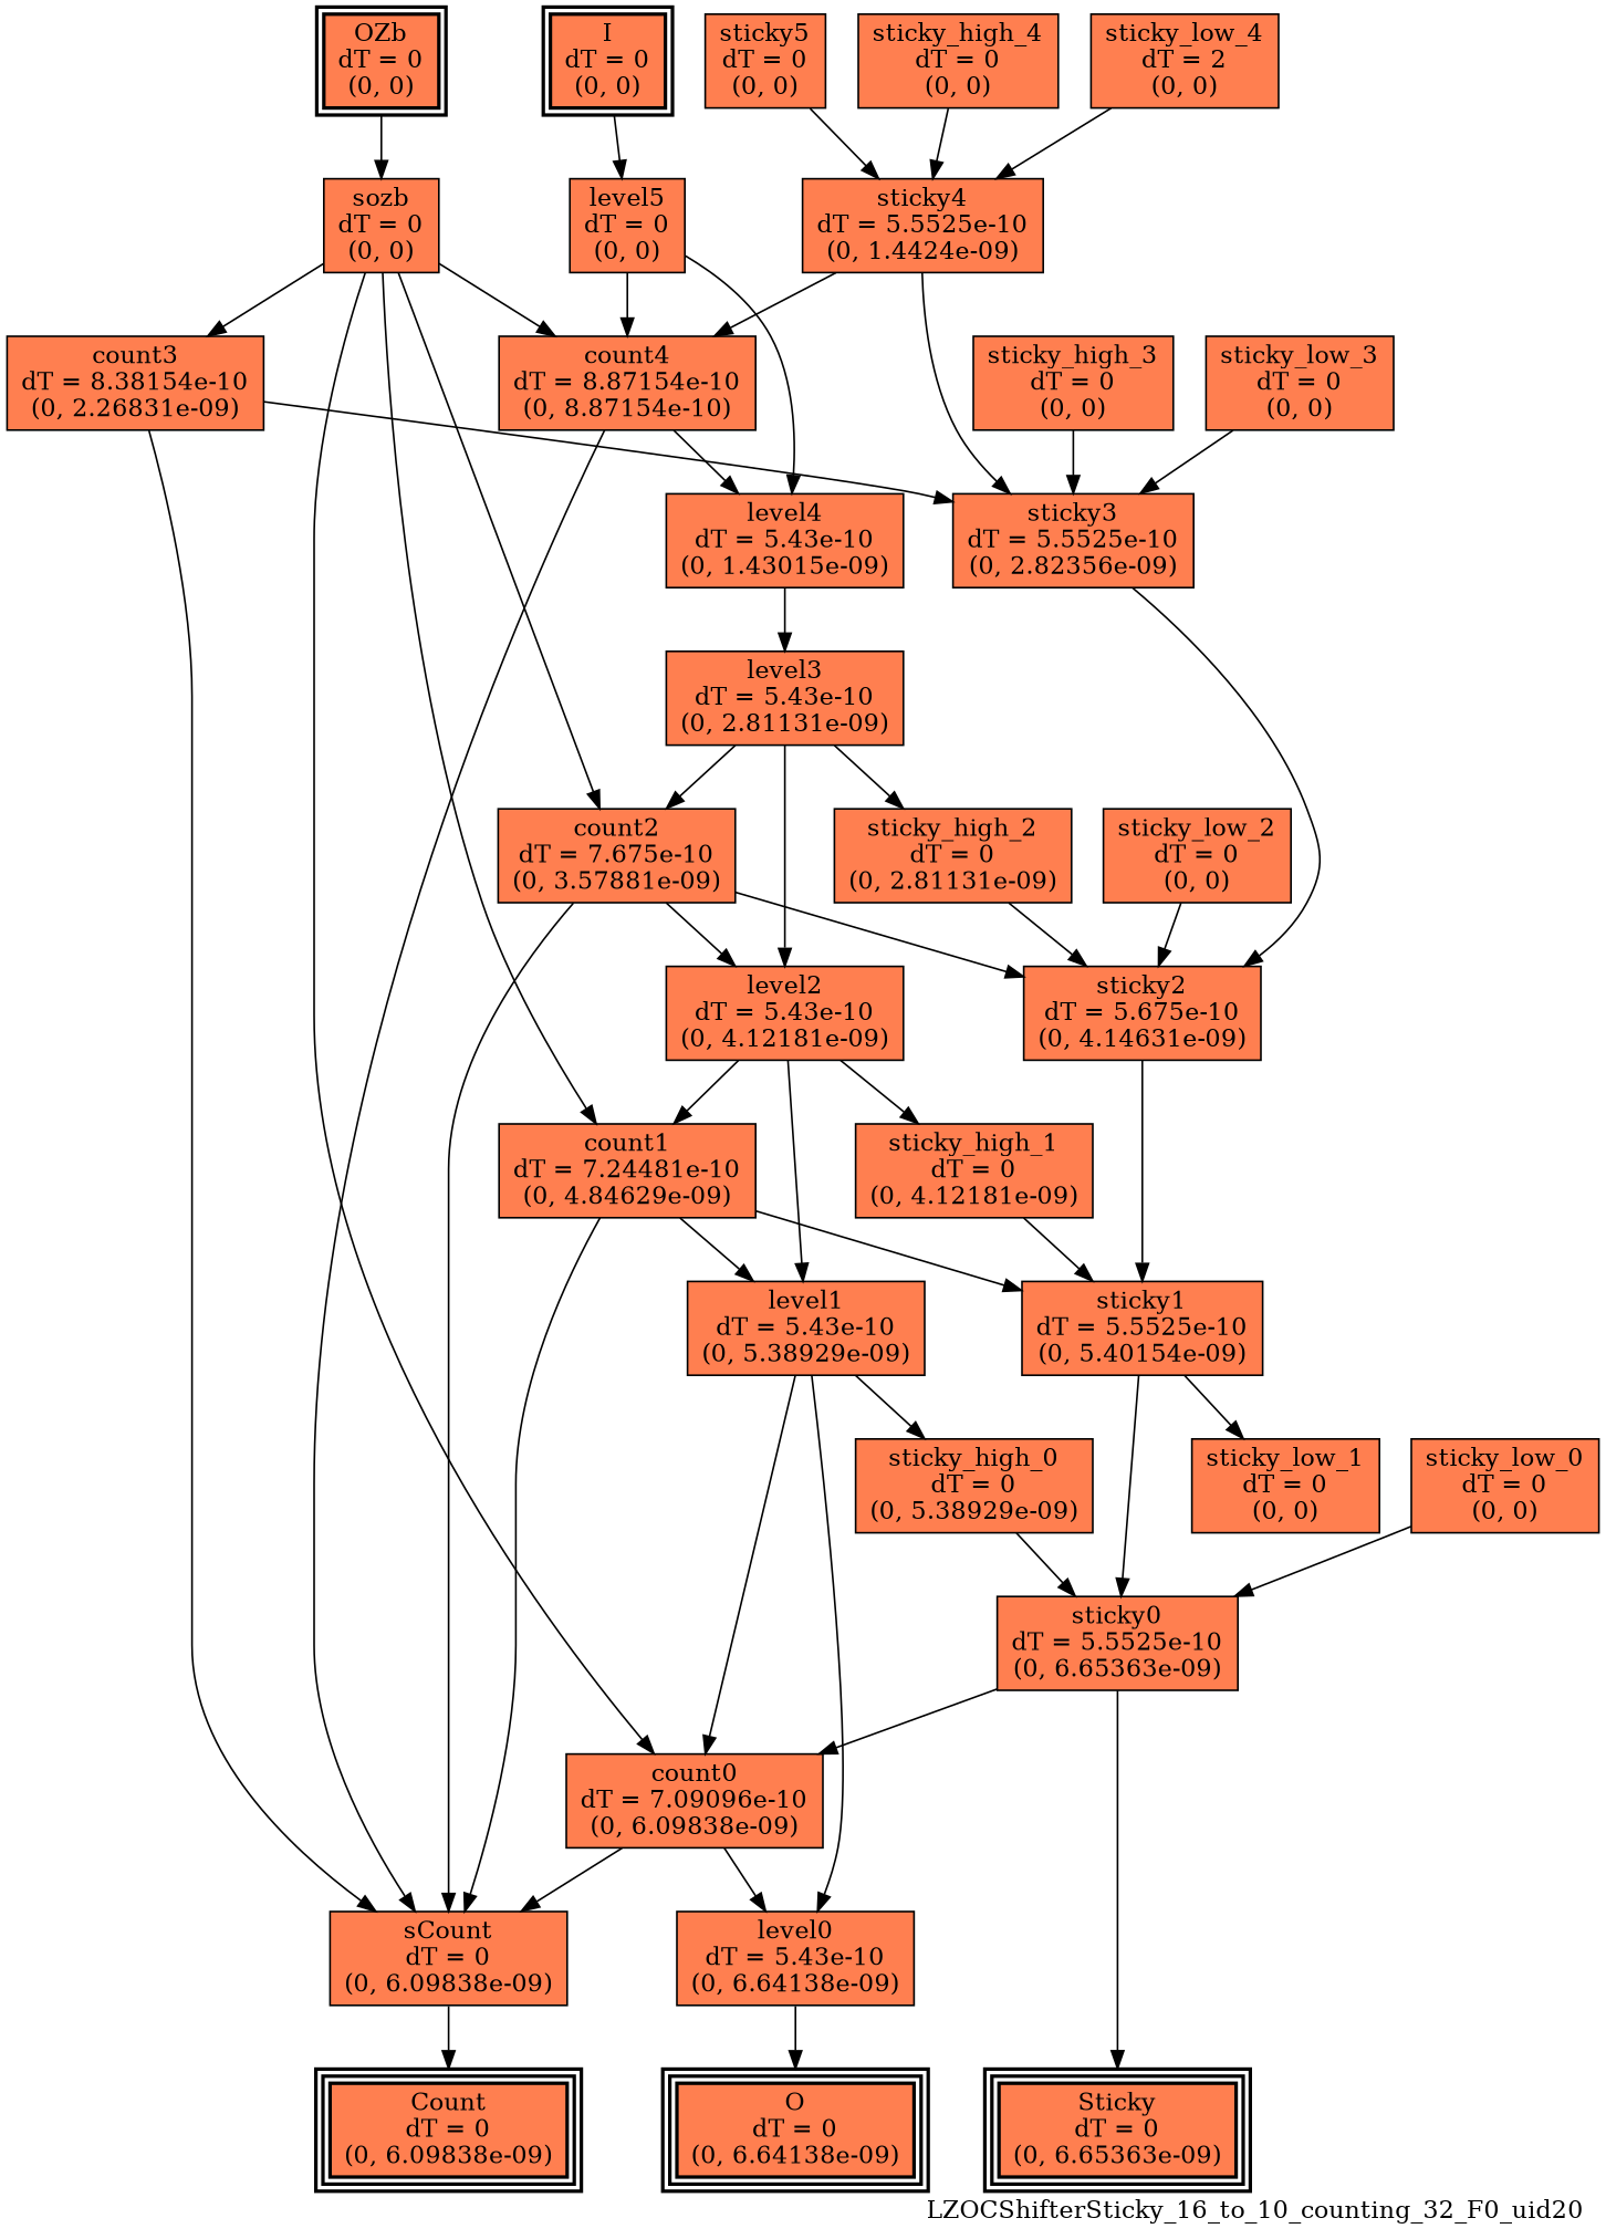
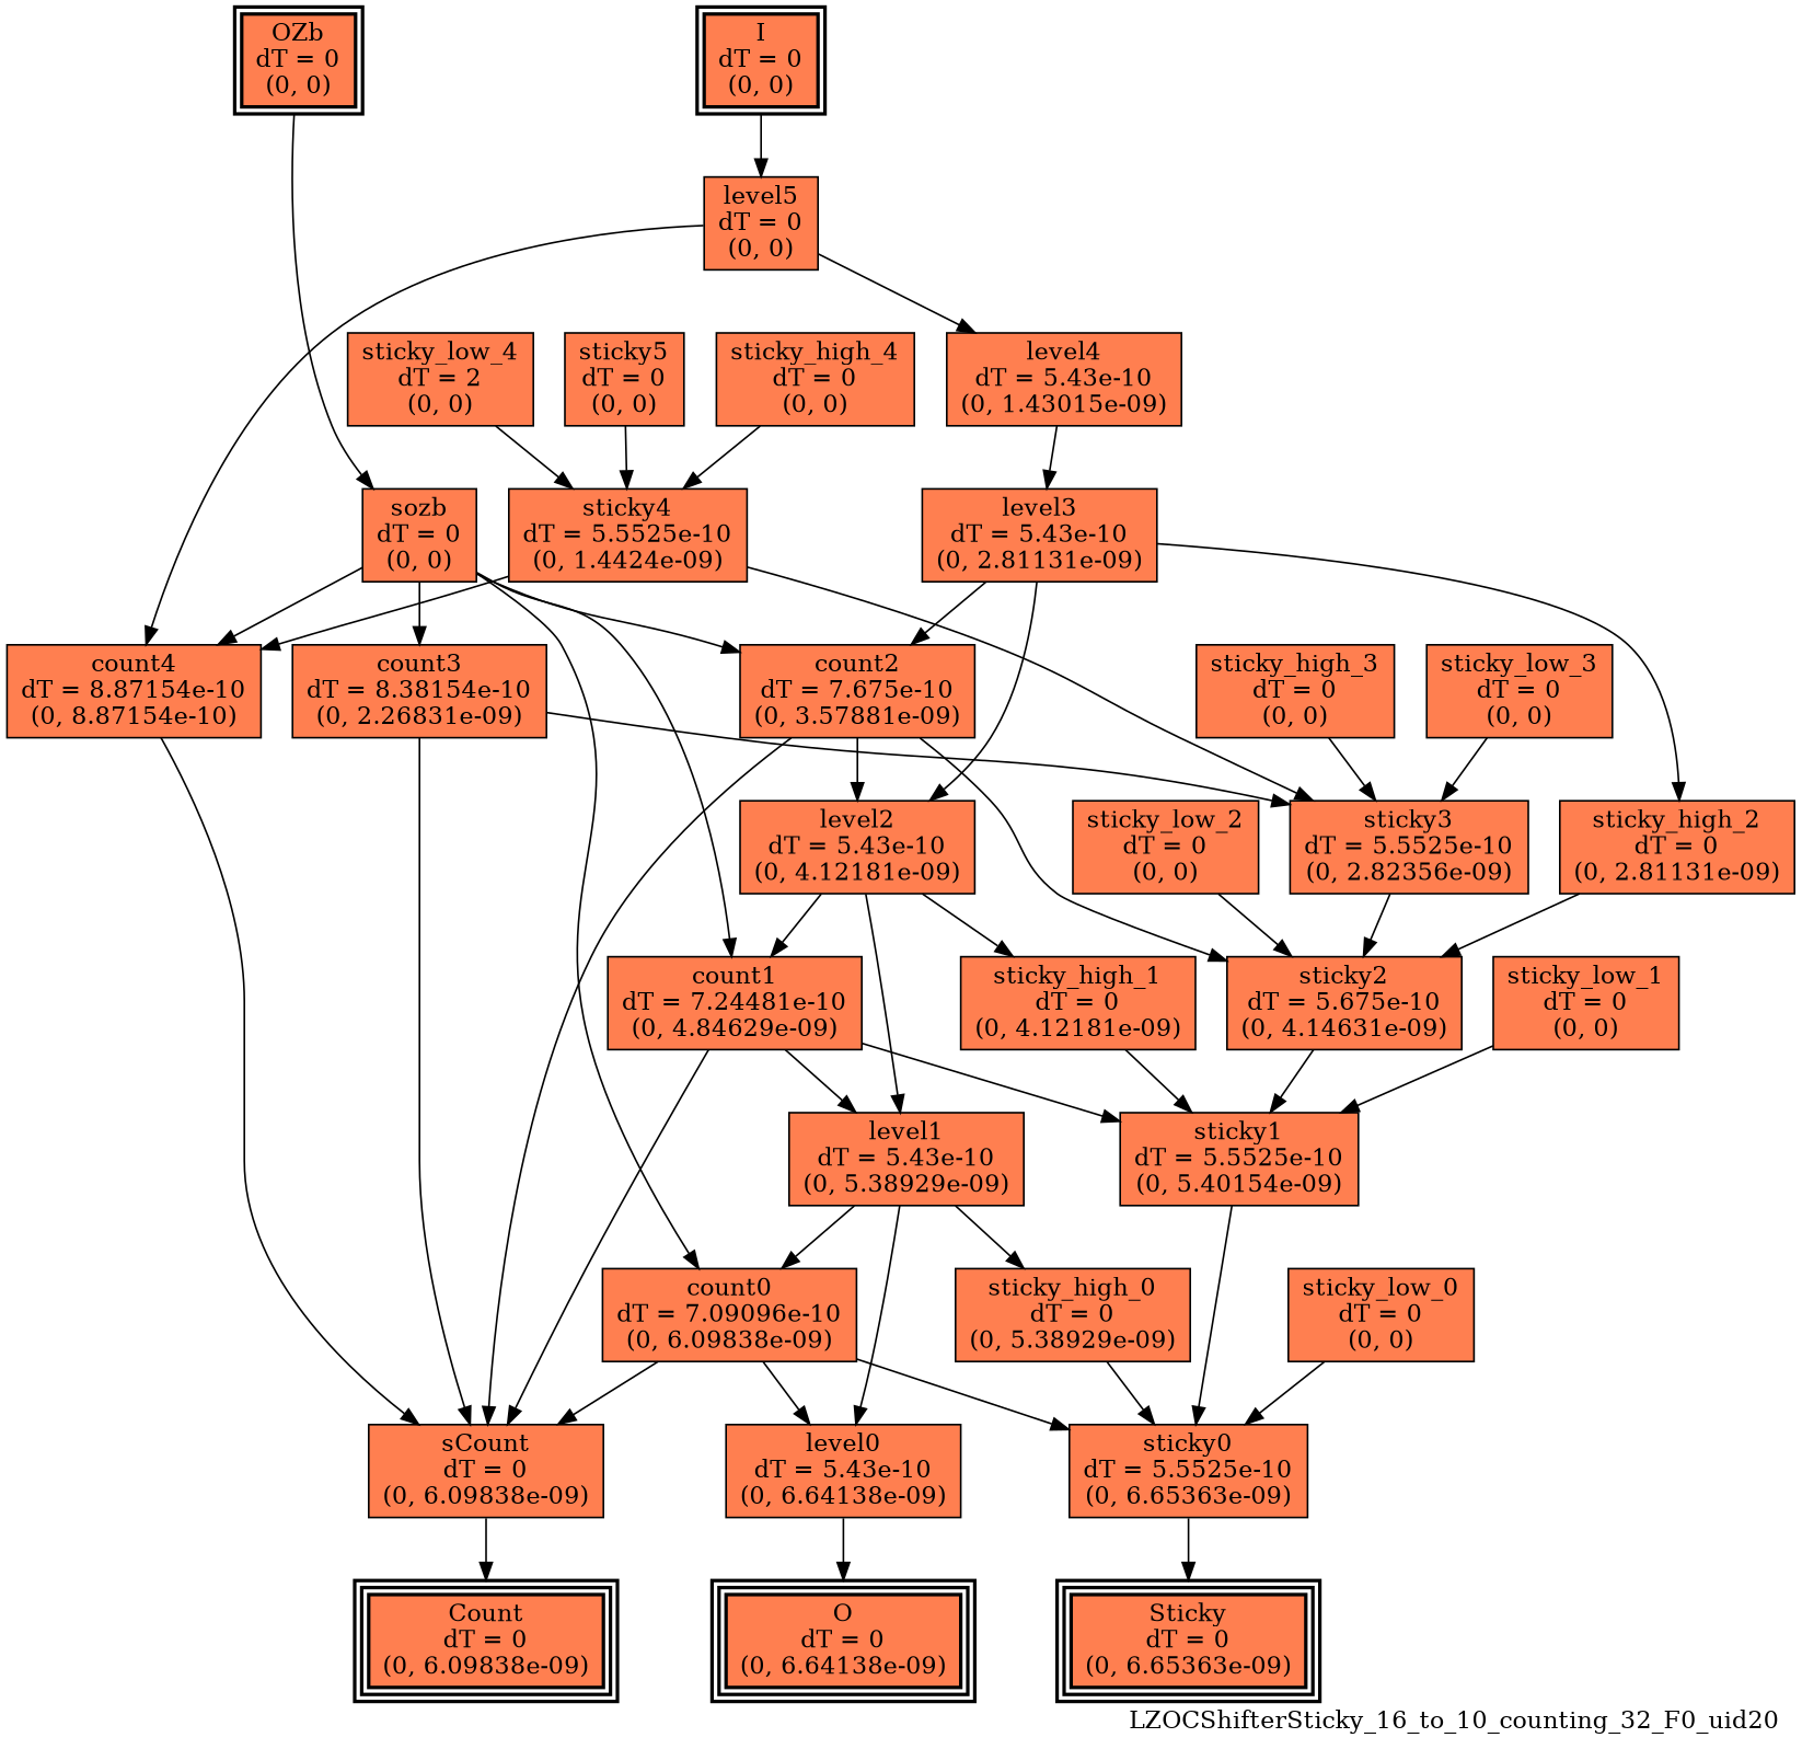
  digraph {
    label=LZOCShifterSticky_16_to_10_counting_32_F0_uid20
    labeljust=right
    labelloc=bottom
    nodesep=0.25
    ranksep=0.5
    node [color=black fillcolor=coral peripheries=1 shape=box style=filled]
    edge [arrowhead=normal arrowsize=1.0 arrowtail=normal color=black dir=forward]
    n1 [label="I\ndT = 0\n(0, 0)" peripheries=2 style="bold, filled"]
    n2 [label="OZb\ndT = 0\n(0, 0)" peripheries=2 style="bold, filled"]
    n3 [label="Count\ndT = 0\n(0, 6.09838e-09)" peripheries=3 style="bold, filled"]
    n4 [label="O\ndT = 0\n(0, 6.64138e-09)" peripheries=3 style="bold, filled"]
    n5 [label="Sticky\ndT = 0\n(0, 6.65363e-09)" peripheries=3 style="bold, filled"]
    n6 [label="level5\ndT = 0\n(0, 0)"]
    n7 [label="sozb\ndT = 0\n(0, 0)"]
    n8 [label="count4\ndT = 8.87154e-10\n(0, 8.87154e-10)"]
    n9 [label="level4\ndT = 5.43e-10\n(0, 1.43015e-09)"]
    n10 [label="count3\ndT = 8.38154e-10\n(0, 2.26831e-09)"]
    n11 [label="count2\ndT = 7.675e-10\n(0, 3.57881e-09)"]
    n12 [label="count1\ndT = 7.24481e-10\n(0, 4.84629e-09)"]
    n13 [label="count0\ndT = 7.09096e-10\n(0, 6.09838e-09)"]
    n14 [label="sCount\ndT = 0\n(0, 6.09838e-09)"]
    n15 [label="level3\ndT = 5.43e-10\n(0, 2.81131e-09)"]
    n16 [label="sticky3\ndT = 5.5525e-10\n(0, 2.82356e-09)"]
    n17 [label="level2\ndT = 5.43e-10\n(0, 4.12181e-09)"]
    n18 [label="sticky2\ndT = 5.675e-10\n(0, 4.14631e-09)"]
    n19 [label="level1\ndT = 5.43e-10\n(0, 5.38929e-09)"]
    n20 [label="sticky1\ndT = 5.5525e-10\n(0, 5.40154e-09)"]
    n21 [label="level0\ndT = 5.43e-10\n(0, 6.64138e-09)"]
    n22 [label="sticky0\ndT = 5.5525e-10\n(0, 6.65363e-09)"]
    n23 [label="sticky5\ndT = 0\n(0, 0)"]
    n24 [label="sticky4\ndT = 5.5525e-10\n(0, 1.4424e-09)"]
    n25 [label="sticky_high_2\ndT = 0\n(0, 2.81131e-09)"]
    n26 [label="sticky_high_4\ndT = 0\n(0, 0)"]
    n27 [label="sticky_low_4\ndT = 2\n(0, 0)"]
    n28 [label="sticky_high_1\ndT = 0\n(0, 4.12181e-09)"]
    n29 [label="sticky_high_3\ndT = 0\n(0, 0)"]
    n30 [label="sticky_low_3\ndT = 0\n(0, 0)"]
    n31 [label="sticky_high_0\ndT = 0\n(0, 5.38929e-09)"]
    n32 [label="sticky_low_2\ndT = 0\n(0, 0)"]
    n33 [label="sticky_low_1\ndT = 0\n(0, 0)"]
    n34 [label="sticky_low_0\ndT = 0\n(0, 0)"]
    subgraph sub_1 {
      rank=same
      n1
      n2
    }
    subgraph sub_2 {
      rank=same
      n3
      n4
      n5
    }
    n1 -> n6
    n2 -> n7
    n6 -> n8
    n6 -> n9
    n7 -> n8
    n7 -> n10
    n7 -> n11
    n7 -> n12
    n7 -> n13
-   n8 -> n9
    n8 -> n14
    n9 -> n15
    n10 -> n14
    n10 -> n16
    n11 -> n14
    n11 -> n17
    n11 -> n18
    n12 -> n14
    n12 -> n19
    n12 -> n20
    n13 -> n14
    n13 -> n21
-   n22 -> n13
+   n13 -> n22
    n14 -> n3
    n15 -> n11
    n15 -> n17
    n15 -> n25
    n16 -> n18
    n17 -> n12
    n17 -> n19
    n17 -> n28
    n18 -> n20
    n19 -> n13
    n19 -> n21
    n19 -> n31
    n20 -> n22
    n21 -> n4
    n22 -> n5
    n23 -> n24
    n24 -> n8
    n24 -> n16
    n25 -> n18
    n26 -> n24
    n27 -> n24
    n28 -> n20
    n29 -> n16
    n30 -> n16
    n31 -> n22
    n32 -> n18
-   n20 -> n33
+   n33 -> n20
    n34 -> n22
  }
